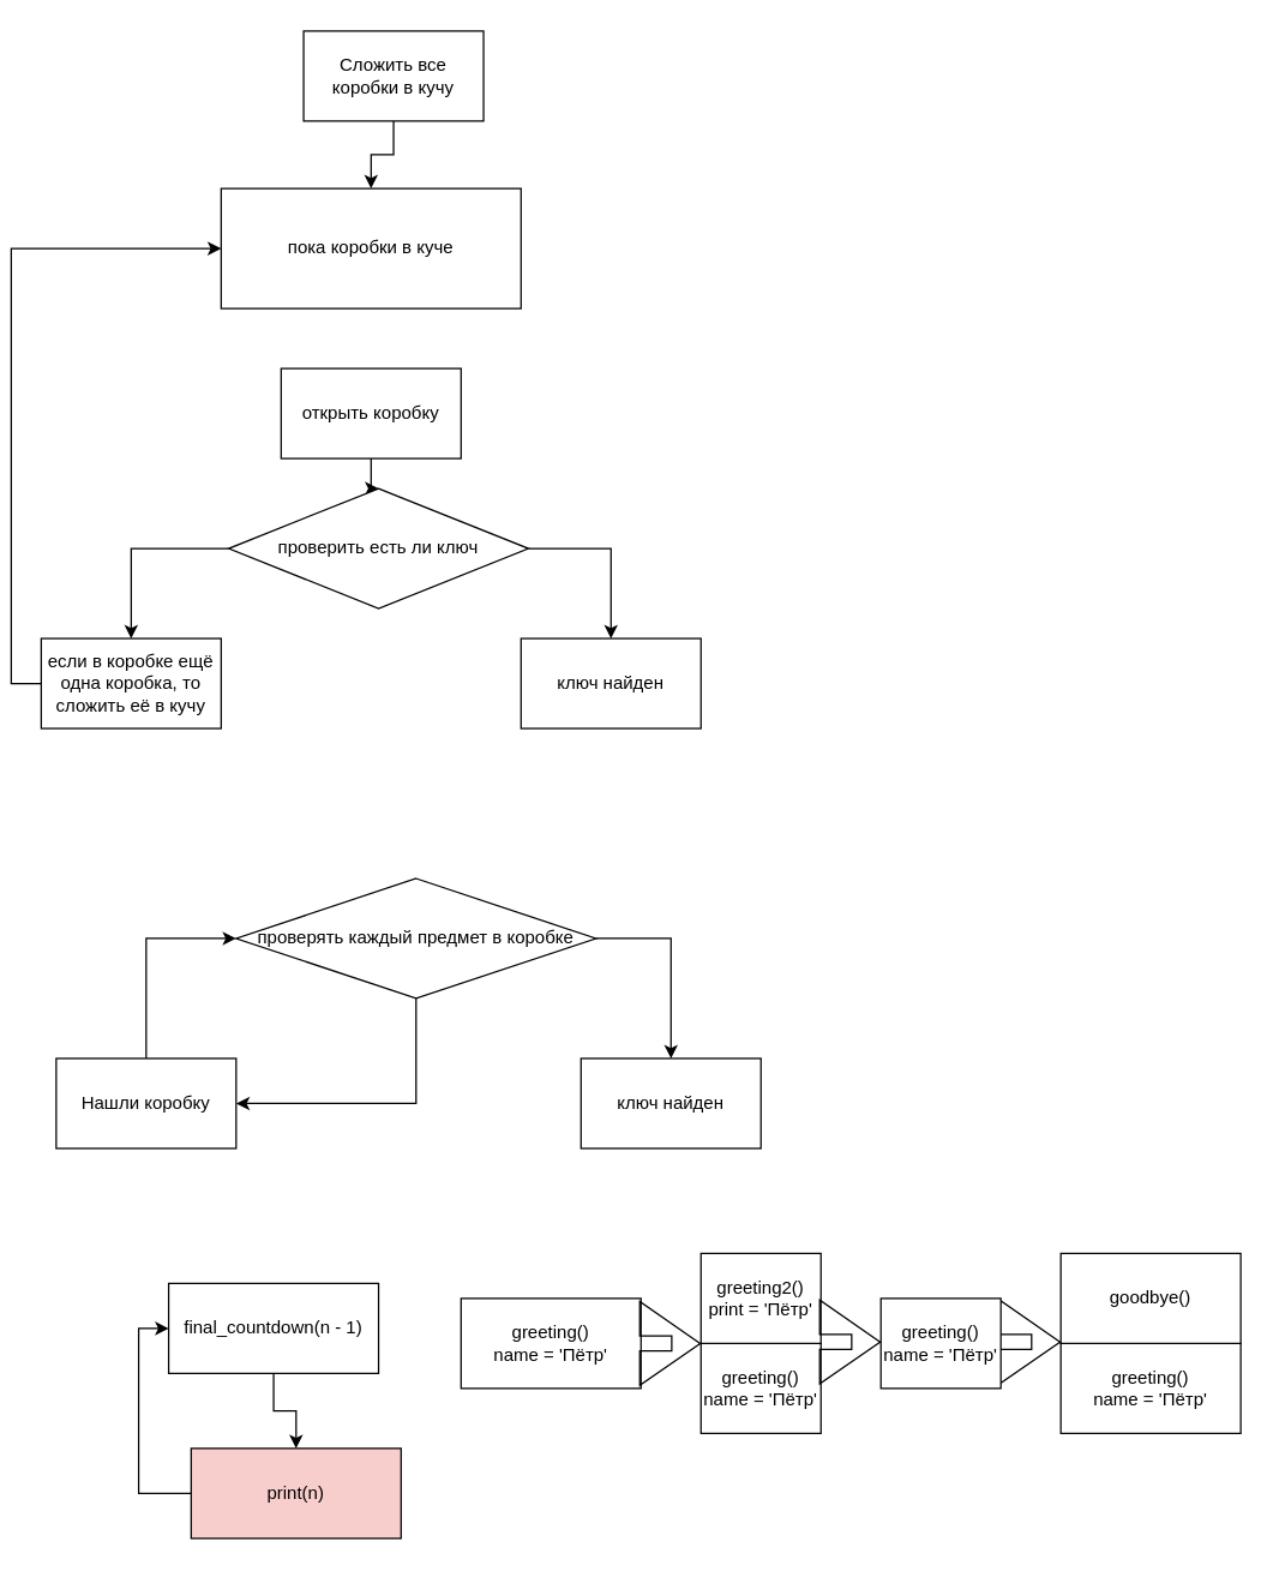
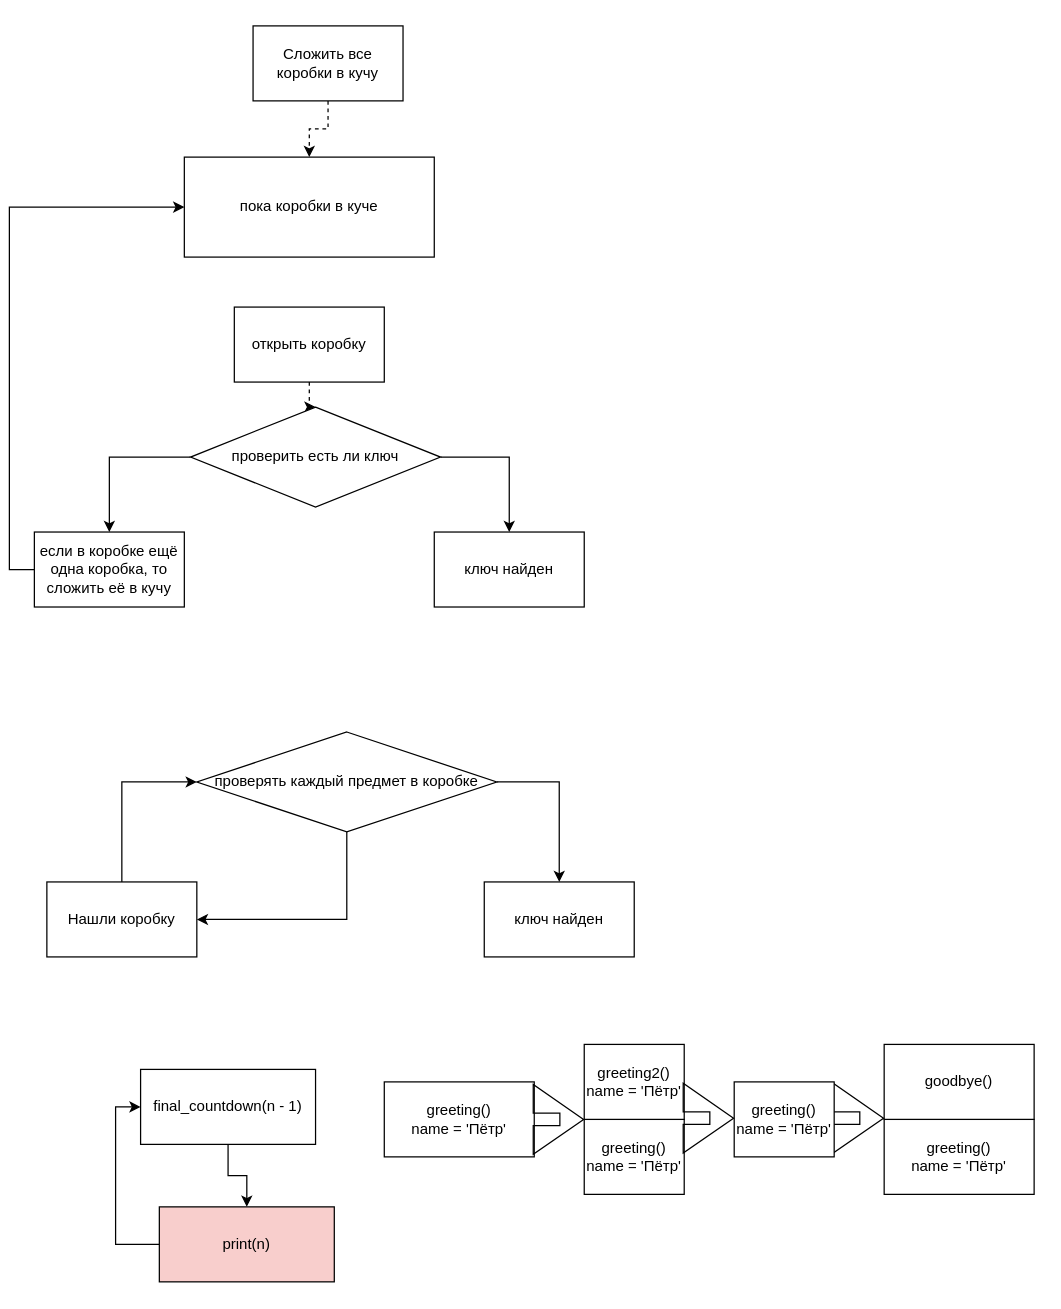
  <mxCell id="0" />
  <mxCell id="1" parent="0" />
- <mxCell id="2" value="" style="edgeStyle=orthogonalEdgeStyle;rounded=0;orthogonalLoop=1;jettySize=auto;html=1;" edge="1" parent="1" source="3" target="4"><mxGeometry relative="1" as="geometry" /></mxCell>
+ <mxCell id="2" value="" style="edgeStyle=orthogonalEdgeStyle;rounded=0;orthogonalLoop=1;jettySize=auto;html=1;dashed=1;" edge="1" parent="1" source="3" target="4"><mxGeometry relative="1" as="geometry" /></mxCell>
  <mxCell id="3" value="Сложить все коробки в кучу" style="rounded=0;whiteSpace=wrap;html=1;" vertex="1" parent="1"><mxGeometry x="195" y="20" width="120" height="60" as="geometry" /></mxCell>
  <mxCell id="4" value="пока коробки в куче" style="whiteSpace=wrap;html=1;rounded=0;" vertex="1" parent="1"><mxGeometry x="140" y="125" width="200" height="80" as="geometry" /></mxCell>
- <mxCell id="5" value="" style="edgeStyle=orthogonalEdgeStyle;rounded=0;orthogonalLoop=1;jettySize=auto;html=1;" edge="1" parent="1" source="6" target="9"><mxGeometry relative="1" as="geometry" /></mxCell>
+ <mxCell id="5" value="" style="edgeStyle=orthogonalEdgeStyle;rounded=0;orthogonalLoop=1;jettySize=auto;html=1;dashed=1;" edge="1" parent="1" source="6" target="9"><mxGeometry relative="1" as="geometry" /></mxCell>
  <mxCell id="6" value="открыть коробку" style="rounded=0;whiteSpace=wrap;html=1;" vertex="1" parent="1"><mxGeometry x="180" y="245" width="120" height="60" as="geometry" /></mxCell>
  <mxCell id="7" style="edgeStyle=orthogonalEdgeStyle;rounded=0;orthogonalLoop=1;jettySize=auto;html=1;exitX=1;exitY=0.5;exitDx=0;exitDy=0;entryX=0.5;entryY=0;entryDx=0;entryDy=0;" edge="1" parent="1" source="9" target="10"><mxGeometry relative="1" as="geometry" /></mxCell>
  <mxCell id="8" style="edgeStyle=orthogonalEdgeStyle;rounded=0;orthogonalLoop=1;jettySize=auto;html=1;exitX=0;exitY=0.5;exitDx=0;exitDy=0;entryX=0.5;entryY=0;entryDx=0;entryDy=0;" edge="1" parent="1" source="9" target="12"><mxGeometry relative="1" as="geometry" /></mxCell>
  <mxCell id="9" value="проверить есть ли ключ" style="rhombus;whiteSpace=wrap;html=1;" vertex="1" parent="1"><mxGeometry x="145" y="325" width="200" height="80" as="geometry" /></mxCell>
  <mxCell id="10" value="ключ найден" style="rounded=0;whiteSpace=wrap;html=1;" vertex="1" parent="1"><mxGeometry x="340" y="425" width="120" height="60" as="geometry" /></mxCell>
  <mxCell id="11" style="edgeStyle=orthogonalEdgeStyle;rounded=0;orthogonalLoop=1;jettySize=auto;html=1;exitX=0;exitY=0.5;exitDx=0;exitDy=0;entryX=0;entryY=0.5;entryDx=0;entryDy=0;" edge="1" parent="1" source="12" target="4"><mxGeometry relative="1" as="geometry" /></mxCell>
  <mxCell id="12" value="если в коробке ещё одна коробка, то сложить её в кучу" style="rounded=0;whiteSpace=wrap;html=1;" vertex="1" parent="1"><mxGeometry x="20" y="425" width="120" height="60" as="geometry" /></mxCell>
  <mxCell id="13" style="edgeStyle=orthogonalEdgeStyle;rounded=0;orthogonalLoop=1;jettySize=auto;html=1;exitX=0.5;exitY=1;exitDx=0;exitDy=0;entryX=1;entryY=0.5;entryDx=0;entryDy=0;" edge="1" parent="1" source="15" target="17"><mxGeometry relative="1" as="geometry" /></mxCell>
  <mxCell id="14" style="edgeStyle=orthogonalEdgeStyle;rounded=0;orthogonalLoop=1;jettySize=auto;html=1;exitX=1;exitY=0.5;exitDx=0;exitDy=0;entryX=0.5;entryY=0;entryDx=0;entryDy=0;" edge="1" parent="1" source="15" target="18"><mxGeometry relative="1" as="geometry" /></mxCell>
  <mxCell id="15" value="проверять каждый предмет в коробке" style="rhombus;whiteSpace=wrap;html=1;" vertex="1" parent="1"><mxGeometry x="150" y="585" width="240" height="80" as="geometry" /></mxCell>
  <mxCell id="16" style="edgeStyle=orthogonalEdgeStyle;rounded=0;orthogonalLoop=1;jettySize=auto;html=1;exitX=0.5;exitY=0;exitDx=0;exitDy=0;entryX=0;entryY=0.5;entryDx=0;entryDy=0;" edge="1" parent="1" source="17" target="15"><mxGeometry relative="1" as="geometry" /></mxCell>
  <mxCell id="17" value="Нашли коробку" style="rounded=0;whiteSpace=wrap;html=1;" vertex="1" parent="1"><mxGeometry x="30" y="705" width="120" height="60" as="geometry" /></mxCell>
  <mxCell id="18" value="ключ найден" style="rounded=0;whiteSpace=wrap;html=1;" vertex="1" parent="1"><mxGeometry x="380" y="705" width="120" height="60" as="geometry" /></mxCell>
  <mxCell id="19" value="" style="edgeStyle=orthogonalEdgeStyle;rounded=0;orthogonalLoop=1;jettySize=auto;html=1;" edge="1" parent="1" source="20" target="22"><mxGeometry relative="1" as="geometry" /></mxCell>
  <mxCell id="20" value="final_countdown(n - 1)" style="rounded=0;whiteSpace=wrap;html=1;" vertex="1" parent="1"><mxGeometry x="105" y="855" width="140" height="60" as="geometry" /></mxCell>
  <mxCell id="21" style="edgeStyle=orthogonalEdgeStyle;rounded=0;orthogonalLoop=1;jettySize=auto;html=1;exitX=0;exitY=0.5;exitDx=0;exitDy=0;entryX=0;entryY=0.5;entryDx=0;entryDy=0;" edge="1" parent="1" source="22" target="20"><mxGeometry relative="1" as="geometry" /></mxCell>
  <mxCell id="22" value="print(n)" style="rounded=0;whiteSpace=wrap;html=1;fillColor=#f8cecc;" vertex="1" parent="1"><mxGeometry x="120" y="965" width="140" height="60" as="geometry" /></mxCell>
  <mxCell id="23" value="greeting()&lt;div&gt;name = 'Пётр'&lt;/div&gt;" style="rounded=0;whiteSpace=wrap;html=1;" vertex="1" parent="1"><mxGeometry x="460" y="895" width="80" height="60" as="geometry" /></mxCell>
- <mxCell id="24" value="greeting2()&lt;div&gt;print = 'Пётр'&lt;/div&gt;" style="rounded=0;whiteSpace=wrap;html=1;" vertex="1" parent="1"><mxGeometry x="460" y="835" width="80" height="60" as="geometry" /></mxCell>
+ <mxCell id="24" value="greeting2()&lt;div&gt;name = 'Пётр'&lt;/div&gt;" style="rounded=0;whiteSpace=wrap;html=1;" vertex="1" parent="1"><mxGeometry x="460" y="835" width="80" height="60" as="geometry" /></mxCell>
  <mxCell id="25" value="greeting()&lt;div&gt;name = 'Пётр'&lt;/div&gt;" style="rounded=0;whiteSpace=wrap;html=1;" vertex="1" parent="1"><mxGeometry x="700" y="895" width="120" height="60" as="geometry" /></mxCell>
  <mxCell id="26" value="goodbye()" style="rounded=0;whiteSpace=wrap;html=1;" vertex="1" parent="1"><mxGeometry x="700" y="835" width="120" height="60" as="geometry" /></mxCell>
  <mxCell id="27" value="" style="shape=flexArrow;endArrow=classic;html=1;rounded=0;endWidth=45;endSize=13.1;" edge="1" parent="1"><mxGeometry width="50" height="50" relative="1" as="geometry"><mxPoint x="680" y="894" as="sourcePoint" /><mxPoint x="700" y="894" as="targetPoint" /></mxGeometry></mxCell>
  <mxCell id="28" value="greeting()&lt;div&gt;name = 'Пётр'&lt;/div&gt;" style="rounded=0;whiteSpace=wrap;html=1;" vertex="1" parent="1"><mxGeometry x="300" y="865" width="120" height="60" as="geometry" /></mxCell>
  <mxCell id="29" value="" style="shape=flexArrow;endArrow=classic;html=1;rounded=0;endWidth=45;endSize=13.1;" edge="1" parent="1"><mxGeometry width="50" height="50" relative="1" as="geometry"><mxPoint x="440" y="895" as="sourcePoint" /><mxPoint x="460" y="895" as="targetPoint" /></mxGeometry></mxCell>
  <mxCell id="30" value="greeting()&lt;div&gt;name = 'Пётр'&lt;/div&gt;" style="rounded=0;whiteSpace=wrap;html=1;" vertex="1" parent="1"><mxGeometry x="580" y="865" width="80" height="60" as="geometry" /></mxCell>
  <mxCell id="31" value="" style="shape=flexArrow;endArrow=classic;html=1;rounded=0;endWidth=45;endSize=13.1;" edge="1" parent="1"><mxGeometry width="50" height="50" relative="1" as="geometry"><mxPoint x="560" y="894" as="sourcePoint" /><mxPoint x="580" y="894" as="targetPoint" /></mxGeometry></mxCell>
